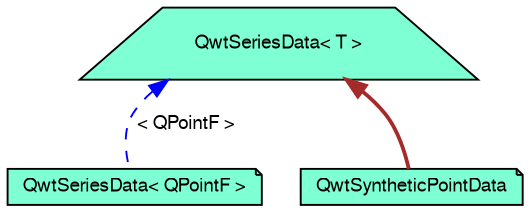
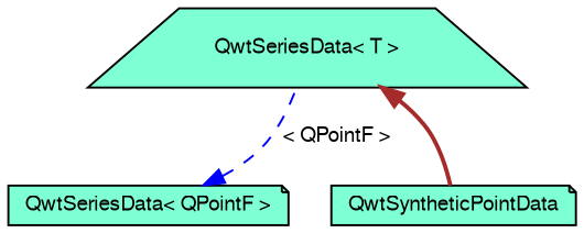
  digraph {
    node [color=black fillcolor=aquamarine fontname=FreeSans fontsize=10 shape=note style=filled]
    edge [dir=back fontname=FreeSans fontsize=10 labelfontname=FreeSans labelfontsize=10]
    n1 [fontcolor=black height=0.2 label=QwtSyntheticPointData width=0.4]
    n2 [height=0.2 label="QwtSeriesData\< QPointF \>" width=0.4]
    n3 [height=0.2 label="QwtSeriesData\< T \>" shape=trapezium width=0.4]
    n3 -> n1 [color=brown style=bold]
-   n3 -> n2 [color=blue label=" \< QPointF \>" style=dashed]
+   n2 -> n3 [color=blue label=" \< QPointF \>" style=dashed]
  }
